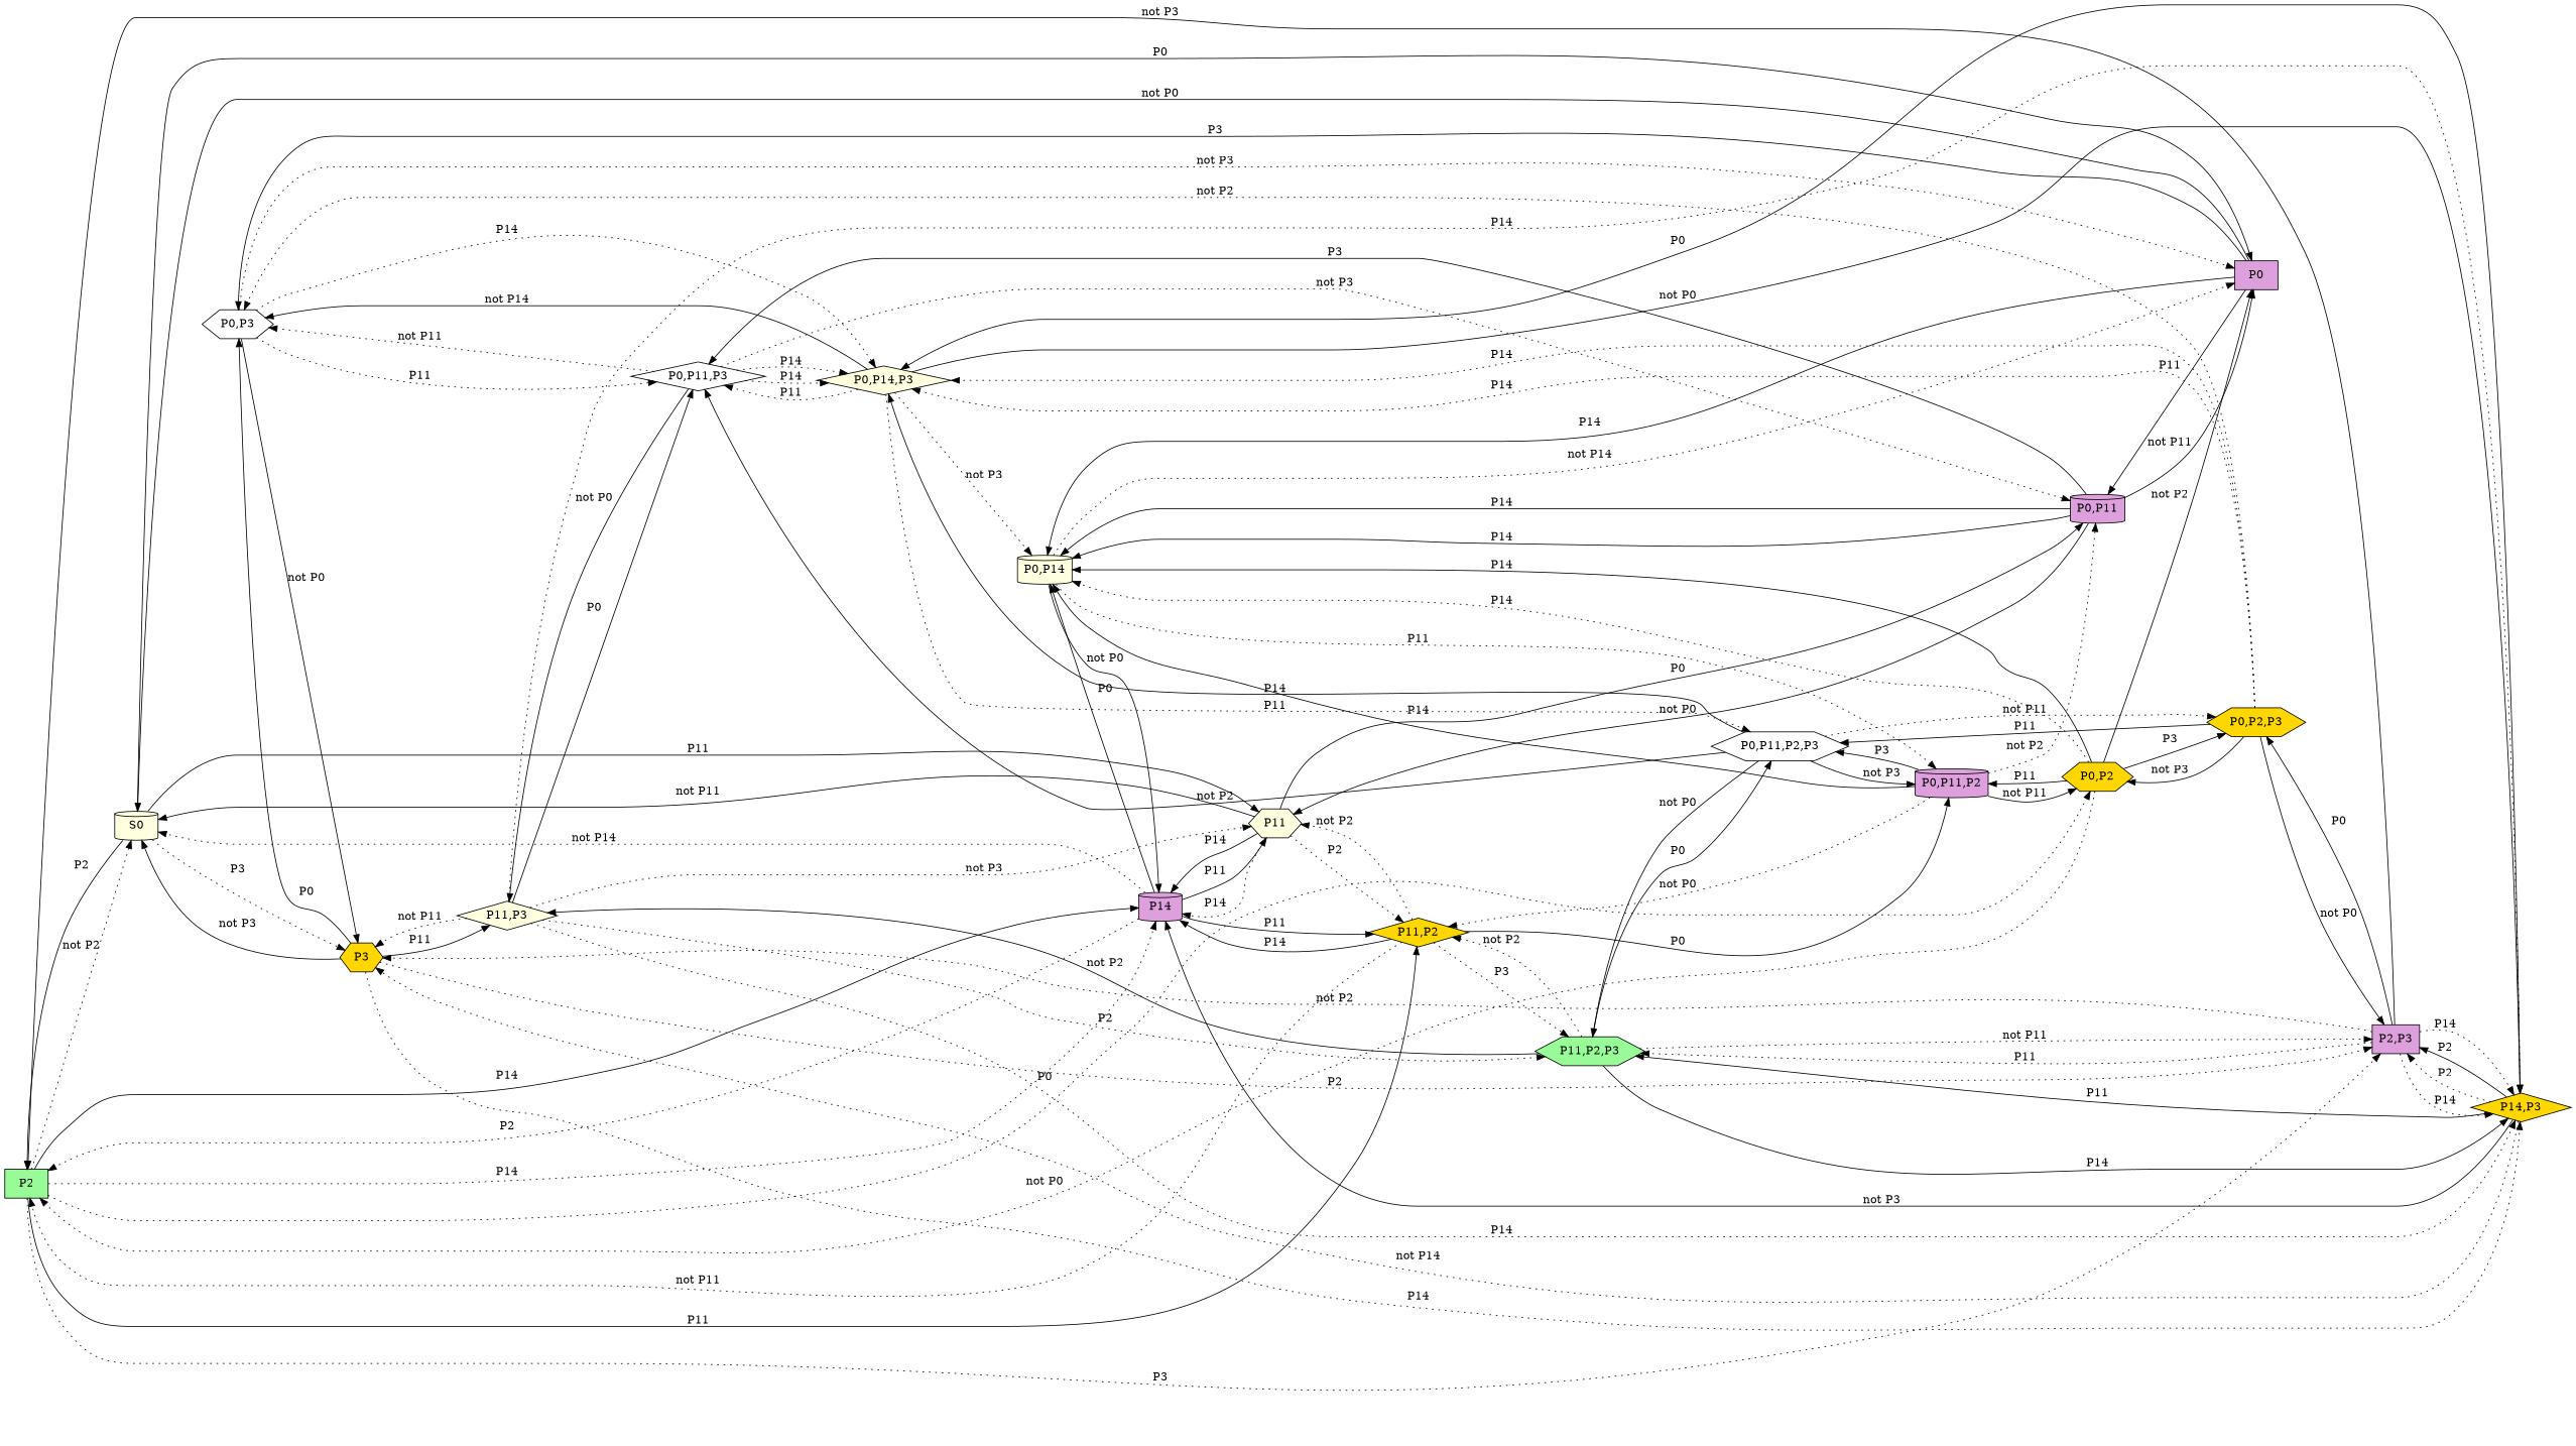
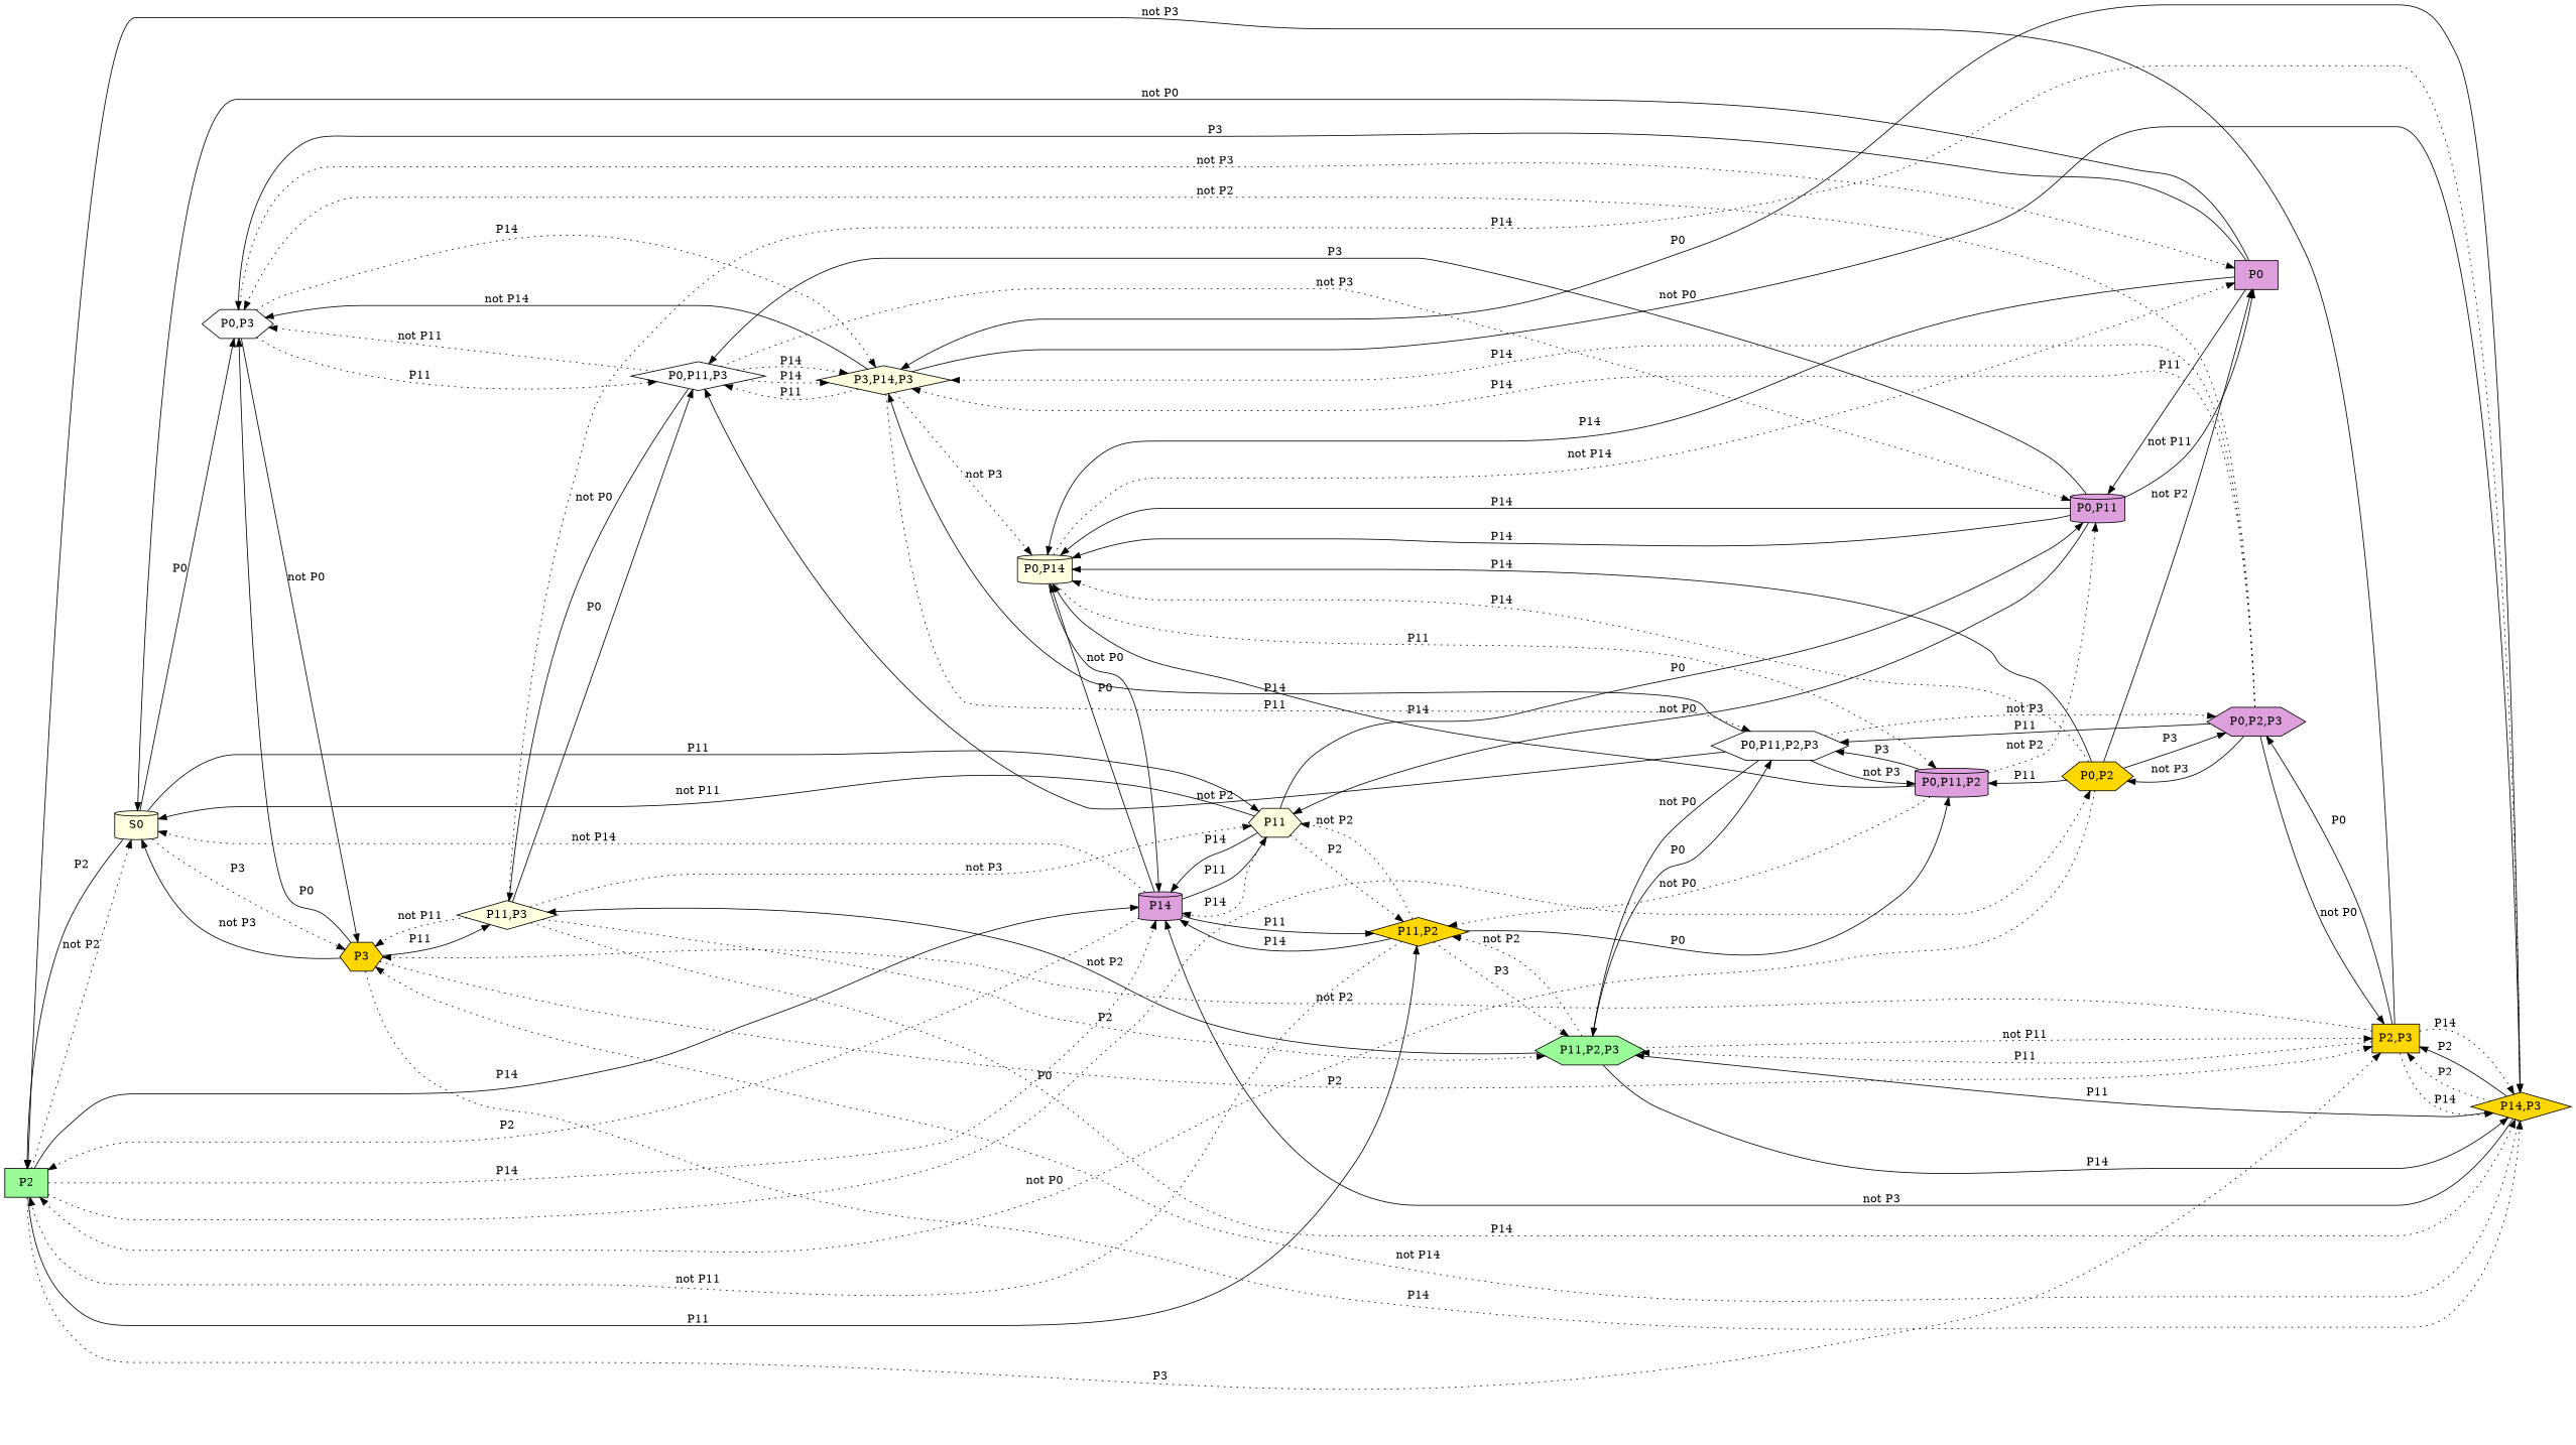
  digraph {
    rankdir=LR
    node [fillcolor=plum shape=hexagon style=filled]
    edge [style=solid]
    n1 [fillcolor=palegreen label=P2 shape=box]
    S0 [fillcolor=lightyellow shape=cylinder]
    n3 [label=P14 shape=cylinder]
    n4 [fillcolor=gold label="P11,P2" shape=diamond]
    n5 [fillcolor=gold label="P0,P2"]
-   n6 [label="P2,P3" shape=box]
+   n6 [fillcolor=gold label="P2,P3" shape=box]
    n7 [fillcolor=gold label=P3]
    n8 [label=P0 shape=box]
    n9 [fillcolor=lightyellow label=P11]
    n10 [fillcolor=lightyellow label="P0,P14" shape=cylinder]
    n11 [label="P0,P11,P2" shape=cylinder]
    n12 [fillcolor=palegreen label="P11,P2,P3"]
-   n13 [fillcolor=gold label="P0,P2,P3"]
+   n13 [label="P0,P2,P3"]
    n14 [fillcolor=gold label="P14,P3" shape=diamond]
    n15 [fillcolor=lightyellow label="P11,P3" shape=diamond]
    n16 [fillcolor=white label="P0,P3"]
    n17 [label="P0,P11" shape=cylinder]
    n18 [fillcolor=white label="P0,P11,P3" shape=diamond]
-   n19 [fillcolor=lightyellow label="P0,P14,P3" shape=diamond]
+   n19 [fillcolor=lightyellow label="P3,P14,P3" shape=diamond]
    n20 [fillcolor=white label="P0,P11,P2,P3"]
    n1 -> S0 [label="not P2" style=dotted]
    n1 -> n3 [label=P14 style=dotted]
    n1 -> n3 [label=P14]
    n1 -> n4 [label=P11]
    n1 -> n5 [label=P0 style=dotted]
    n1 -> n6 [label=P3 style=dotted]
    S0 -> n1 [label=P2]
    S0 -> n7 [label=P3 style=dotted]
-   S0 -> n8 [label=P0]
+   S0 -> n16 [label=P0]
    S0 -> n9 [label=P11]
    n3 -> n1 [label=P2 style=dotted]
    n3 -> S0 [label="not P14" style=dotted]
    n3 -> n4 [label=P11]
    n3 -> n9 [label=P11]
    n3 -> n10 [label=P0]
    n4 -> n1 [label="not P11" style=dotted]
    n4 -> n3 [label=P14]
    n4 -> n9 [label="not P2" style=dotted]
    n4 -> n11 [label=P0]
    n4 -> n12 [label=P3 style=dotted]
    n5 -> n1 [label="not P0" style=dotted]
    n5 -> n8 [label="not P2"]
    n5 -> n10 [label=P14]
    n5 -> n10 [label=P14 style=dotted]
    n5 -> n11 [label=P11]
    n5 -> n13 [label=P3]
    n6 -> n1 [label="not P3"]
    n6 -> n7 [label="not P2" style=dotted]
    n6 -> n12 [label=P11 style=dotted]
    n6 -> n13 [label=P0]
    n6 -> n14 [label=P14 style=dotted]
    n6 -> n14 [label=P14 style=dotted]
    n7 -> S0 [label="not P3"]
    n7 -> n6 [label=P2 style=dotted]
    n7 -> n14 [label=P14 style=dotted]
    n7 -> n15 [label=P11]
    n7 -> n16 [label=P0]
    n8 -> S0 [label="not P0"]
    n8 -> n10 [label=P14]
    n8 -> n16 [label=P3]
    n8 -> n17 [label=P11]
    n9 -> S0 [label="not P11"]
    n9 -> n3 [label=P14 style=dotted]
    n9 -> n3 [label=P14]
    n9 -> n4 [label=P2 style=dotted]
    n9 -> n17 [label=P0]
    n10 -> n3 [label="not P0"]
    n10 -> n8 [label="not P14" style=dotted]
    n10 -> n11 [label=P11 style=dotted]
    n11 -> n4 [label="not P0" style=dotted]
-   n11 -> n5 [label="not P11"]
    n11 -> n10 [label=P14]
    n11 -> n17 [label="not P2" style=dotted]
    n11 -> n20 [label=P3]
    n12 -> n4 [label="not P2" style=dotted]
    n12 -> n6 [label="not P11" style=dotted]
    n12 -> n14 [label=P14]
    n12 -> n15 [label="not P2"]
    n12 -> n20 [label=P0]
    n13 -> n5 [label="not P3"]
    n13 -> n6 [label="not P0"]
    n13 -> n16 [label="not P2" style=dotted]
    n13 -> n19 [label=P14 style=dotted]
    n13 -> n19 [label=P14 style=dotted]
    n13 -> n20 [label=P11]
    n14 -> n3 [label="not P3"]
    n14 -> n6 [label=P2]
    n14 -> n6 [label=P2 style=dotted]
    n14 -> n7 [label="not P14" style=dotted]
    n14 -> n12 [label=P11]
    n14 -> n19 [label=P0]
    n15 -> n7 [label="not P11" style=dotted]
    n15 -> n9 [label="not P3" style=dotted]
    n15 -> n12 [label=P2 style=dotted]
    n15 -> n14 [label=P14 style=dotted]
    n15 -> n14 [label=P14 style=dotted]
    n15 -> n18 [label=P0]
    n16 -> n7 [label="not P0"]
    n16 -> n8 [label="not P3" style=dotted]
    n16 -> n18 [label=P11 style=dotted]
    n16 -> n19 [label=P14 style=dotted]
    n17 -> n8 [label="not P11"]
    n17 -> n9 [label="not P0"]
    n17 -> n10 [label=P14]
    n17 -> n10 [label=P14]
    n17 -> n18 [label=P3]
    n18 -> n15 [label="not P0"]
    n18 -> n16 [label="not P11" style=dotted]
    n18 -> n17 [label="not P3" style=dotted]
    n18 -> n19 [label=P14 style=dotted]
    n18 -> n19 [label=P14 style=dotted]
    n19 -> n10 [label="not P3" style=dotted]
    n19 -> n14 [label="not P0"]
    n19 -> n16 [label="not P14"]
    n19 -> n18 [label=P11 style=dotted]
    n19 -> n20 [label=P11 style=dotted]
    n20 -> n11 [label="not P3"]
    n20 -> n12 [label="not P0"]
-   n20 -> n13 [label="not P11" style=dotted]
+   n20 -> n13 [label="not P3" style=dotted]
    n20 -> n18 [label="not P2"]
    n20 -> n19 [label=P14]
  }
